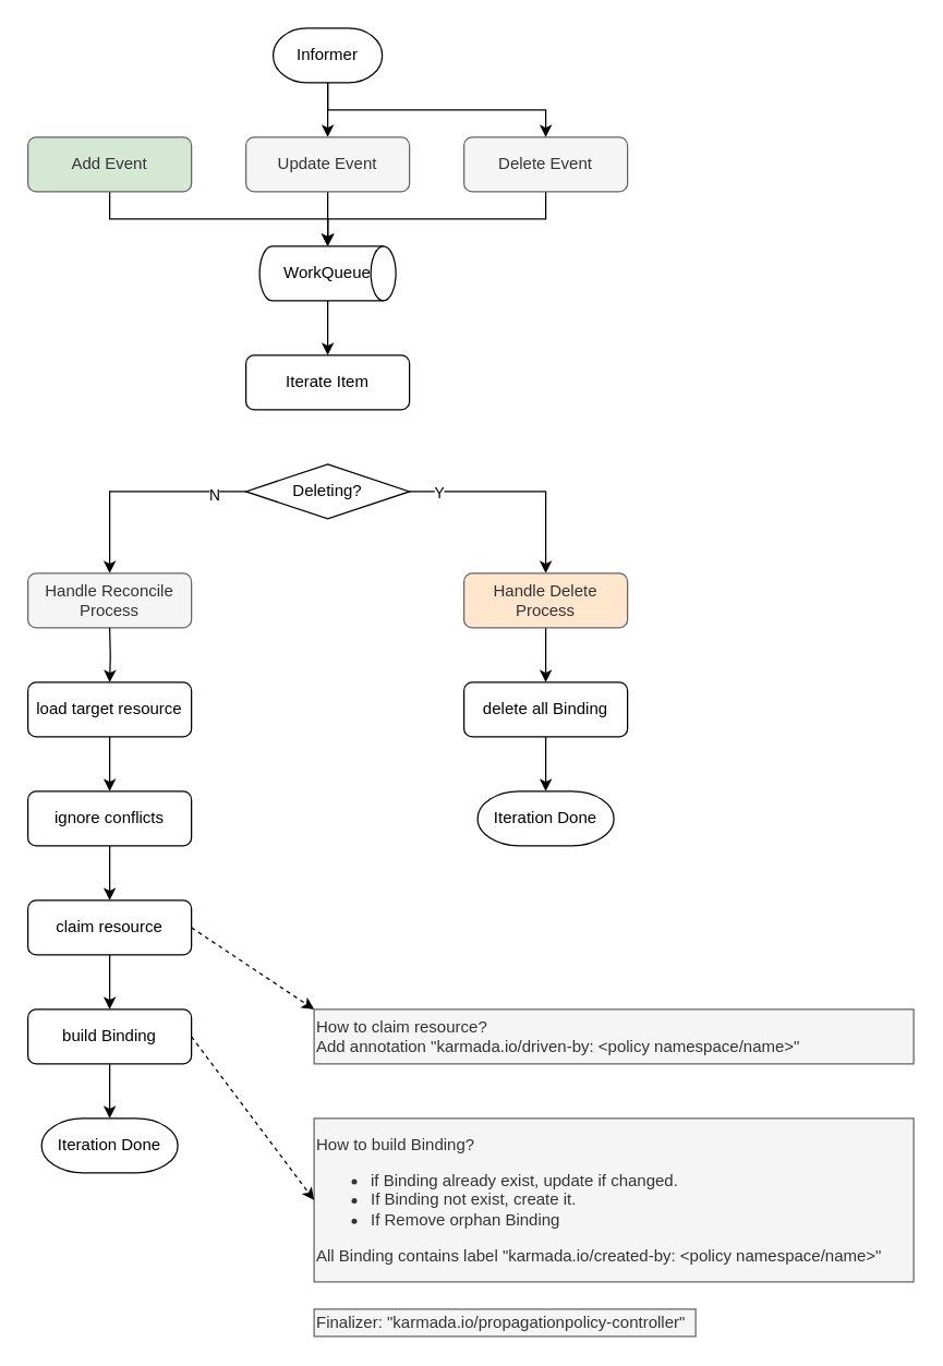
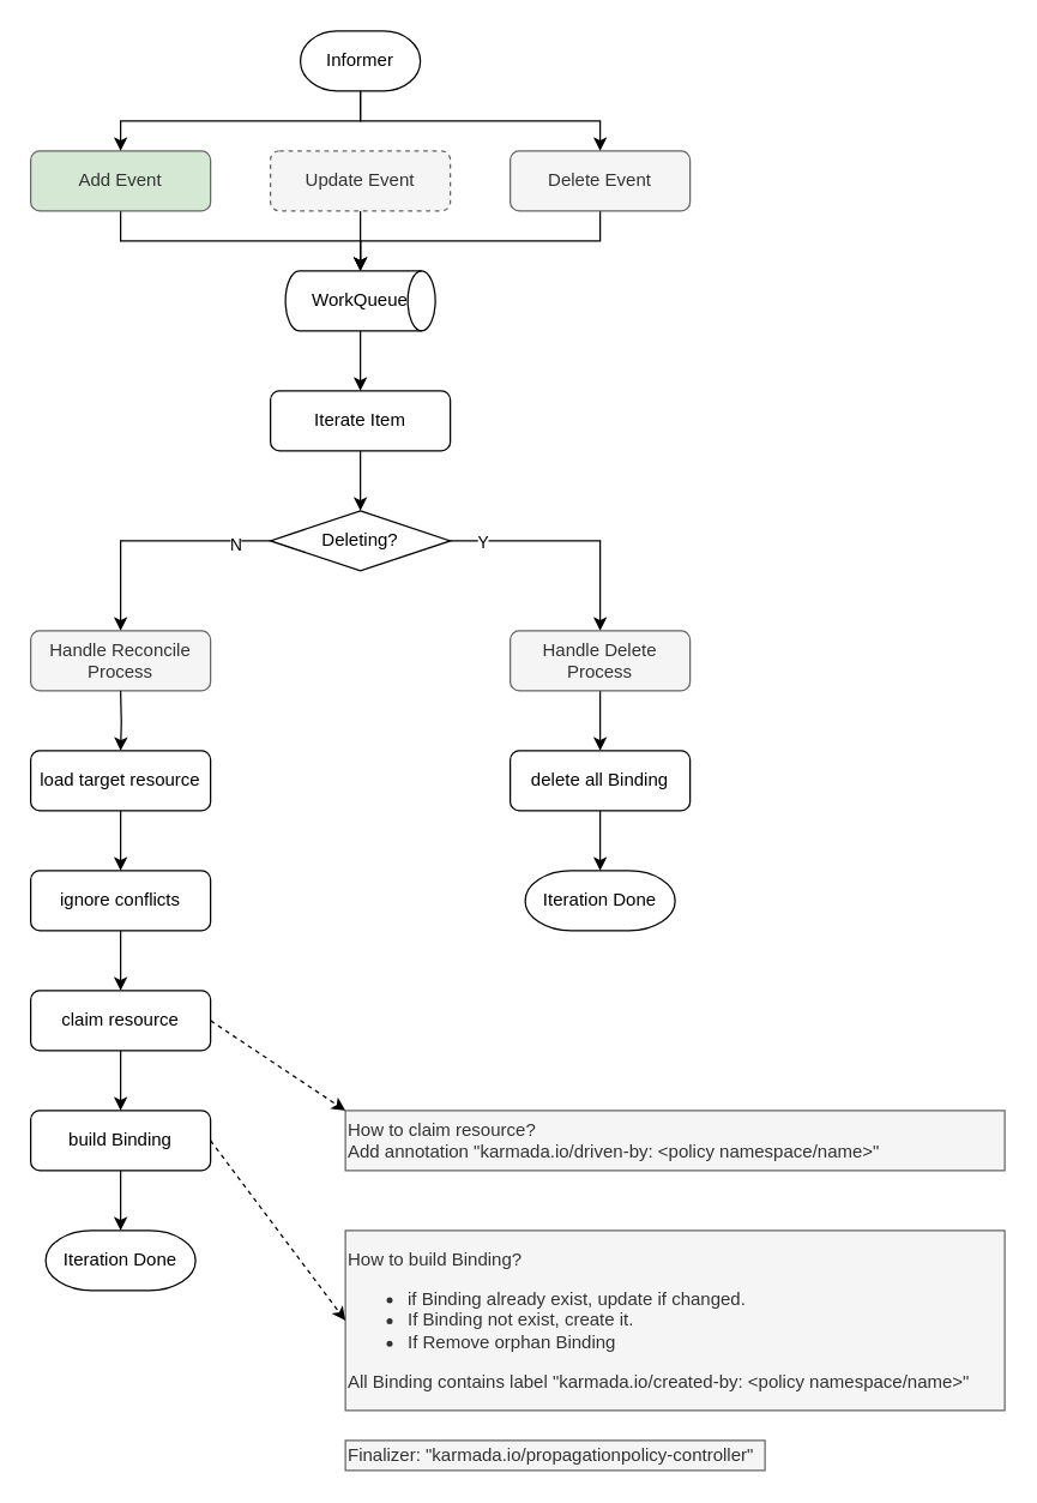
  <mxCell id="0" />
  <mxCell id="1" parent="0" />
  <mxCell id="2" style="edgeStyle=orthogonalEdgeStyle;rounded=0;orthogonalLoop=1;jettySize=auto;html=1;" parent="1" source="3" target="12" edge="1"><mxGeometry relative="1" as="geometry"><Array as="points"><mxPoint x="80" y="160" /><mxPoint x="240" y="160" /></Array></mxGeometry></mxCell>
  <mxCell id="3" value="Add Event" style="rounded=1;whiteSpace=wrap;html=1;labelBackgroundColor=none;fillColor=#d5e8d4;strokeColor=#666666;fontColor=#333333;" parent="1" vertex="1"><mxGeometry x="20" y="100" width="120" height="40" as="geometry" /></mxCell>
  <mxCell id="4" style="edgeStyle=orthogonalEdgeStyle;rounded=0;orthogonalLoop=1;jettySize=auto;html=1;entryX=0.5;entryY=0;entryDx=0;entryDy=0;entryPerimeter=0;" parent="1" source="5" target="12" edge="1"><mxGeometry relative="1" as="geometry"><Array as="points"><mxPoint x="400" y="160" /><mxPoint x="240" y="160" /></Array></mxGeometry></mxCell>
  <mxCell id="5" value="Delete Event" style="rounded=1;whiteSpace=wrap;html=1;fillColor=#f5f5f5;strokeColor=#666666;fontColor=#333333;" parent="1" vertex="1"><mxGeometry x="340" y="100" width="120" height="40" as="geometry" /></mxCell>
- <mxCell id="6" style="edgeStyle=orthogonalEdgeStyle;rounded=0;orthogonalLoop=1;jettySize=auto;html=1;exitX=0.5;exitY=1;exitDx=0;exitDy=0;exitPerimeter=0;" parent="1" source="8" target="10" edge="1"><mxGeometry relative="1" as="geometry" /></mxCell>
+ <mxCell id="6" style="edgeStyle=orthogonalEdgeStyle;rounded=0;orthogonalLoop=1;jettySize=auto;html=1;exitX=0.5;exitY=1;exitDx=0;exitDy=0;exitPerimeter=0;" parent="1" source="8" target="3" edge="1"><mxGeometry relative="1" as="geometry" /></mxCell>
  <mxCell id="7" style="edgeStyle=orthogonalEdgeStyle;rounded=0;orthogonalLoop=1;jettySize=auto;html=1;entryX=0.5;entryY=0;entryDx=0;entryDy=0;exitX=0.5;exitY=1;exitDx=0;exitDy=0;exitPerimeter=0;" parent="1" source="8" target="5" edge="1"><mxGeometry relative="1" as="geometry" /></mxCell>
  <mxCell id="8" value="Informer" style="strokeWidth=1;html=1;shape=mxgraph.flowchart.terminator;whiteSpace=wrap;" parent="1" vertex="1"><mxGeometry x="200" y="20" width="80" height="40" as="geometry" /></mxCell>
  <mxCell id="9" value="" style="edgeStyle=orthogonalEdgeStyle;rounded=0;orthogonalLoop=1;jettySize=auto;html=1;" parent="1" source="10" target="12" edge="1"><mxGeometry relative="1" as="geometry" /></mxCell>
- <mxCell id="10" value="Update Event" style="rounded=1;whiteSpace=wrap;html=1;labelBackgroundColor=none;fillColor=#f5f5f5;strokeColor=#666666;fontColor=#333333;" parent="1" vertex="1"><mxGeometry x="180" y="100" width="120" height="40" as="geometry" /></mxCell>
+ <mxCell id="10" value="Update Event" style="rounded=1;whiteSpace=wrap;html=1;labelBackgroundColor=none;fillColor=#f5f5f5;strokeColor=#666666;fontColor=#333333;dashed=1;" parent="1" vertex="1"><mxGeometry x="180" y="100" width="120" height="40" as="geometry" /></mxCell>
  <mxCell id="11" value="" style="edgeStyle=orthogonalEdgeStyle;rounded=0;orthogonalLoop=1;jettySize=auto;html=1;" parent="1" source="12" target="14" edge="1"><mxGeometry relative="1" as="geometry" /></mxCell>
  <mxCell id="12" value="WorkQueue" style="strokeWidth=1;html=1;shape=mxgraph.flowchart.direct_data;whiteSpace=wrap;" parent="1" vertex="1"><mxGeometry x="190" y="180" width="100" height="40" as="geometry" /></mxCell>
+ <mxCell id="13" value="" style="edgeStyle=orthogonalEdgeStyle;rounded=0;orthogonalLoop=1;jettySize=auto;html=1;" parent="1" source="14" target="19" edge="1"><mxGeometry relative="1" as="geometry" /></mxCell>
  <mxCell id="14" value="Iterate Item" style="rounded=1;whiteSpace=wrap;html=1;" parent="1" vertex="1"><mxGeometry x="180" y="260" width="120" height="40" as="geometry" /></mxCell>
  <mxCell id="15" style="edgeStyle=orthogonalEdgeStyle;rounded=0;orthogonalLoop=1;jettySize=auto;html=1;entryX=0.5;entryY=0;entryDx=0;entryDy=0;" parent="1" source="19" target="20" edge="1"><mxGeometry relative="1" as="geometry" /></mxCell>
  <mxCell id="16" value="N" style="edgeLabel;html=1;align=center;verticalAlign=middle;resizable=0;points=[];" parent="15" vertex="1" connectable="0"><mxGeometry x="-0.7" y="2" relative="1" as="geometry"><mxPoint as="offset" /></mxGeometry></mxCell>
  <mxCell id="17" style="edgeStyle=orthogonalEdgeStyle;rounded=0;orthogonalLoop=1;jettySize=auto;html=1;entryX=0.5;entryY=0;entryDx=0;entryDy=0;" parent="1" source="19" target="22" edge="1"><mxGeometry relative="1" as="geometry" /></mxCell>
  <mxCell id="18" value="Y" style="edgeLabel;html=1;align=center;verticalAlign=middle;resizable=0;points=[];" parent="17" vertex="1" connectable="0"><mxGeometry x="-0.738" relative="1" as="geometry"><mxPoint as="offset" /></mxGeometry></mxCell>
  <mxCell id="19" value="Deleting?" style="strokeWidth=1;html=1;shape=mxgraph.flowchart.decision;whiteSpace=wrap;" parent="1" vertex="1"><mxGeometry x="180" y="340" width="120" height="40" as="geometry" /></mxCell>
  <mxCell id="20" value="Handle Reconcile&lt;br&gt;Process" style="rounded=1;whiteSpace=wrap;html=1;fillColor=#f5f5f5;strokeColor=#666666;fontColor=#333333;" parent="1" vertex="1"><mxGeometry x="20" y="420" width="120" height="40" as="geometry" /></mxCell>
  <mxCell id="21" value="" style="edgeStyle=orthogonalEdgeStyle;rounded=0;orthogonalLoop=1;jettySize=auto;html=1;" parent="1" source="22" target="33" edge="1"><mxGeometry relative="1" as="geometry" /></mxCell>
- <mxCell id="22" value="Handle Delete Process" style="rounded=1;whiteSpace=wrap;html=1;fillColor=#ffe6cc;strokeColor=#666666;fontColor=#333333;" parent="1" vertex="1"><mxGeometry x="340" y="420" width="120" height="40" as="geometry" /></mxCell>
+ <mxCell id="22" value="Handle Delete Process" style="rounded=1;whiteSpace=wrap;html=1;fillColor=#f5f5f5;strokeColor=#666666;fontColor=#333333;" parent="1" vertex="1"><mxGeometry x="340" y="420" width="120" height="40" as="geometry" /></mxCell>
  <mxCell id="23" value="" style="edgeStyle=orthogonalEdgeStyle;rounded=0;orthogonalLoop=1;jettySize=auto;html=1;" parent="1" target="25" edge="1"><mxGeometry relative="1" as="geometry"><mxPoint x="80" y="460" as="sourcePoint" /></mxGeometry></mxCell>
  <mxCell id="24" value="" style="edgeStyle=orthogonalEdgeStyle;rounded=0;orthogonalLoop=1;jettySize=auto;html=1;" parent="1" source="25" target="27" edge="1"><mxGeometry relative="1" as="geometry" /></mxCell>
  <mxCell id="25" value="load target resource" style="rounded=1;whiteSpace=wrap;html=1;" parent="1" vertex="1"><mxGeometry x="20" y="500" width="120" height="40" as="geometry" /></mxCell>
  <mxCell id="26" value="" style="edgeStyle=orthogonalEdgeStyle;rounded=0;orthogonalLoop=1;jettySize=auto;html=1;" parent="1" source="27" target="36" edge="1"><mxGeometry relative="1" as="geometry" /></mxCell>
  <mxCell id="27" value="ignore conflicts" style="rounded=1;whiteSpace=wrap;html=1;" parent="1" vertex="1"><mxGeometry x="20" y="580" width="120" height="40" as="geometry" /></mxCell>
  <mxCell id="28" value="" style="edgeStyle=orthogonalEdgeStyle;rounded=0;orthogonalLoop=1;jettySize=auto;html=1;" parent="1" source="29" target="31" edge="1"><mxGeometry relative="1" as="geometry" /></mxCell>
  <mxCell id="29" value="build Binding" style="rounded=1;whiteSpace=wrap;html=1;" parent="1" vertex="1"><mxGeometry x="20" y="740" width="120" height="40" as="geometry" /></mxCell>
  <mxCell id="30" value="&lt;div&gt;How to build Binding?&lt;/div&gt;&lt;ul&gt;&lt;li&gt;if Binding already exist, update if changed.&lt;/li&gt;&lt;li&gt;If Binding not exist, create it.&lt;/li&gt;&lt;li&gt;If Remove orphan Binding&lt;/li&gt;&lt;/ul&gt;&lt;div&gt;All Binding contains label &quot;karmada.io/created-by: &amp;lt;policy namespace/name&amp;gt;&quot;&lt;/div&gt;" style="text;html=1;strokeColor=#666666;fillColor=#f5f5f5;align=left;verticalAlign=middle;whiteSpace=wrap;rounded=0;fontColor=#333333;" parent="1" vertex="1"><mxGeometry x="230" y="820" width="440" height="120" as="geometry" /></mxCell>
  <mxCell id="31" value="Iteration Done" style="strokeWidth=1;html=1;shape=mxgraph.flowchart.terminator;whiteSpace=wrap;align=center;" parent="1" vertex="1"><mxGeometry x="30" y="820" width="100" height="40" as="geometry" /></mxCell>
  <mxCell id="32" value="" style="edgeStyle=orthogonalEdgeStyle;rounded=0;orthogonalLoop=1;jettySize=auto;html=1;" edge="1" parent="1" source="33" target="40"><mxGeometry relative="1" as="geometry" /></mxCell>
  <mxCell id="33" value="delete all Binding" style="rounded=1;whiteSpace=wrap;html=1;" parent="1" vertex="1"><mxGeometry x="340" y="500" width="120" height="40" as="geometry" /></mxCell>
  <mxCell id="34" value="" style="endArrow=classic;html=1;exitX=1;exitY=0.5;exitDx=0;exitDy=0;entryX=0;entryY=0.5;entryDx=0;entryDy=0;dashed=1;" parent="1" source="29" target="30" edge="1"><mxGeometry width="50" height="50" relative="1" as="geometry"><mxPoint x="190" y="850" as="sourcePoint" /><mxPoint x="240" y="800" as="targetPoint" /></mxGeometry></mxCell>
  <mxCell id="35" value="" style="edgeStyle=orthogonalEdgeStyle;rounded=0;orthogonalLoop=1;jettySize=auto;html=1;" parent="1" source="36" target="29" edge="1"><mxGeometry relative="1" as="geometry" /></mxCell>
  <mxCell id="36" value="claim resource" style="rounded=1;whiteSpace=wrap;html=1;" parent="1" vertex="1"><mxGeometry x="20" y="660" width="120" height="40" as="geometry" /></mxCell>
  <mxCell id="37" value="&lt;div&gt;How to claim resource?&lt;/div&gt;&lt;div&gt;Add annotation &quot;karmada.io/driven-by: &amp;lt;policy namespace/name&amp;gt;&quot;&lt;/div&gt;" style="text;html=1;strokeColor=#666666;fillColor=#f5f5f5;align=left;verticalAlign=middle;whiteSpace=wrap;rounded=0;fontColor=#333333;" parent="1" vertex="1"><mxGeometry x="230" y="740" width="440" height="40" as="geometry" /></mxCell>
  <mxCell id="38" value="" style="endArrow=classic;html=1;dashed=1;exitX=1;exitY=0.5;exitDx=0;exitDy=0;entryX=0;entryY=0;entryDx=0;entryDy=0;" parent="1" source="36" target="37" edge="1"><mxGeometry width="50" height="50" relative="1" as="geometry"><mxPoint x="190" y="790" as="sourcePoint" /><mxPoint x="220" y="840" as="targetPoint" /></mxGeometry></mxCell>
  <mxCell id="39" value="&lt;div&gt;Finalizer:&amp;nbsp;&lt;span&gt;&quot;karmada.io/propagationpolicy-controller&quot;&lt;/span&gt;&lt;/div&gt;" style="text;html=1;strokeColor=#666666;fillColor=#f5f5f5;align=left;verticalAlign=middle;whiteSpace=wrap;rounded=0;fontColor=#333333;" parent="1" vertex="1"><mxGeometry x="230" y="960" width="280" height="20" as="geometry" /></mxCell>
  <mxCell id="40" value="Iteration Done" style="strokeWidth=1;html=1;shape=mxgraph.flowchart.terminator;whiteSpace=wrap;align=center;" parent="1" vertex="1"><mxGeometry x="350" y="580" width="100" height="40" as="geometry" /></mxCell>
